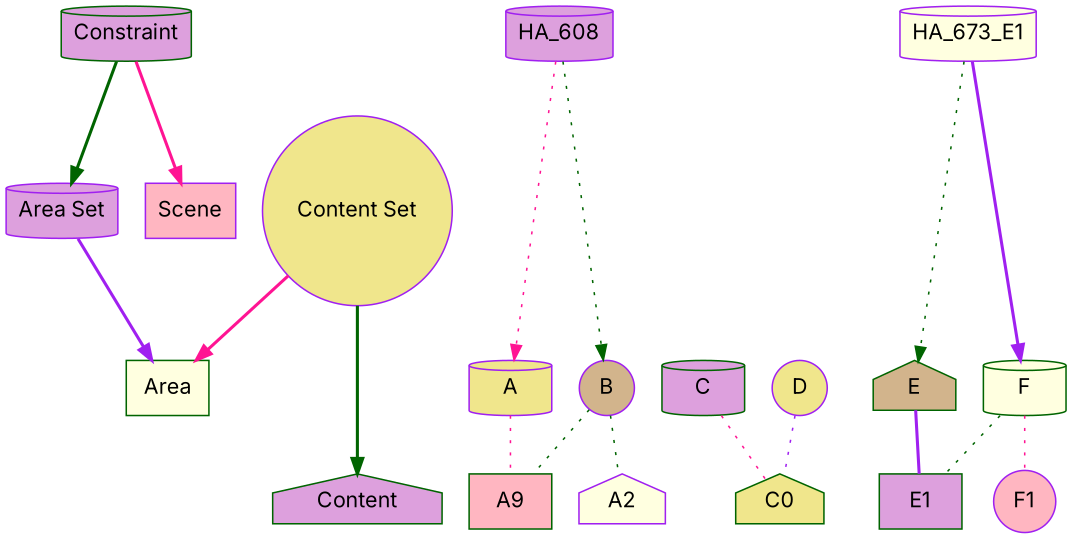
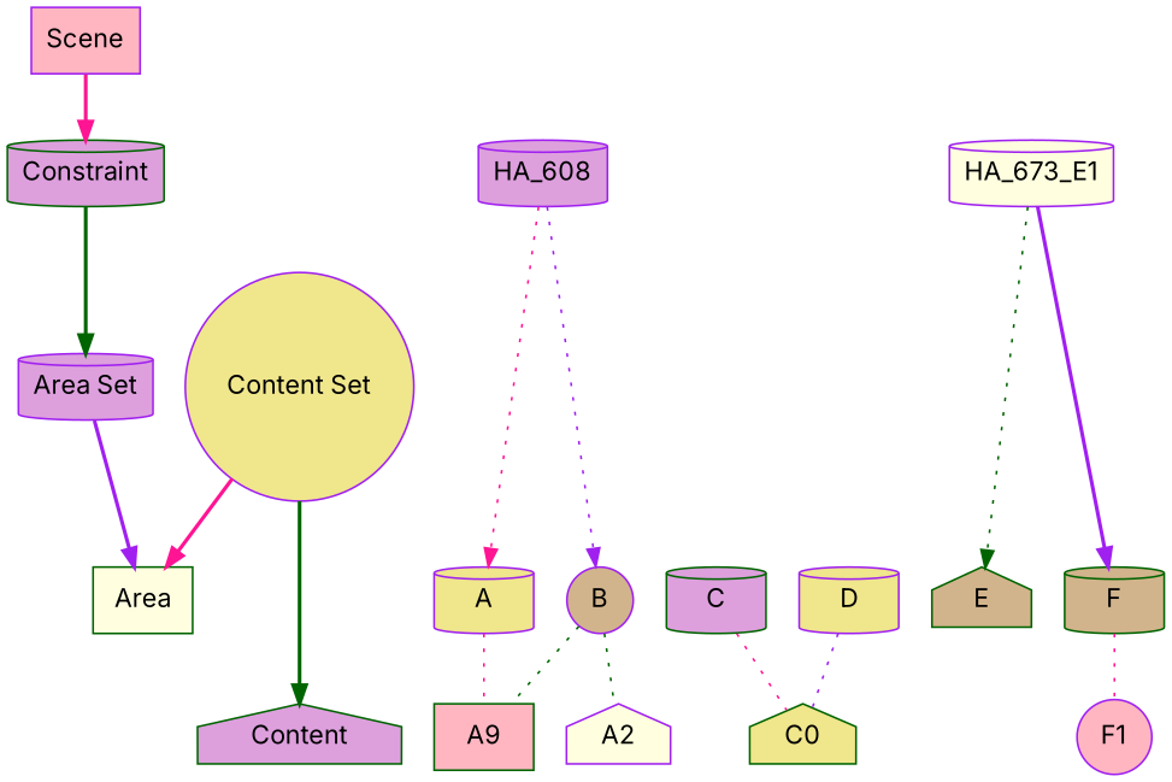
  digraph {
    clusterrank=global
    fontname=Inter
    rankdir=TB
    node [color=purple fillcolor=plum fontname=Inter shape=cylinder style=filled]
    edge [color=deeppink fontname=Inter style=dotted]
    Area [color=darkgreen fillcolor=lightyellow shape=box]
    n2 [fillcolor=khaki label=A]
    n3 [fillcolor=tan label=B shape=circle]
    n4 [color=darkgreen label=C]
-   n5 [fillcolor=khaki label=D shape=circle]
+   n5 [fillcolor=khaki label=D]
    n6 [color=darkgreen fillcolor=tan label=E shape=house]
-   n7 [color=darkgreen fillcolor=lightyellow label=F]
+   n7 [color=darkgreen fillcolor=tan label=F]
    Content [color=darkgreen shape=house]
    n9 [color=darkgreen fillcolor=lightpink label=A9 shape=box]
    n10 [fillcolor=lightyellow label=A2 shape=house]
    n11 [color=darkgreen fillcolor=khaki label=C0 shape=house]
-   n12 [color=darkgreen label=E1 shape=box]
    n13 [fillcolor=lightpink label=F1 shape=circle]
    Constraint [color=darkgreen]
    n15 [label=HA_608]
    n16 [fillcolor=lightyellow label=HA_673_E1]
    "Area Set"
    "Content Set" [fillcolor=khaki shape=circle]
    Scene [fillcolor=lightpink shape=box]
    subgraph sub_1 {
      rank=same
      Area
      n2
      n3
      n4
      n5
      n6
      n7
    }
    subgraph sub_2 {
      rank=same
      Content
      n9
      n10
      n11
-     n12
      n13
    }
    subgraph sub_3 {
      rank=same
      Constraint
      n15
      n16
    }
    subgraph sub_4 {
      rank=same
      Constraint
    }
    subgraph sub_5 {
      rank=same
      Constraint
    }
    subgraph sub_6 {
      "Area Set"
    }
    subgraph sub_7 {
      "Content Set"
    }
    subgraph sub_8 {
      rank=same
      Scene
    }
    n2 -> n9 [dir=none]
    n3 -> n9 [color=darkgreen dir=none]
    n3 -> n10 [color=darkgreen dir=none]
    n4 -> n11 [dir=none]
    n5 -> n11 [color=purple dir=none]
-   n6 -> n12 [color=purple dir=none style=bold]
-   n7 -> n12 [color=darkgreen dir=none]
    n7 -> n13 [dir=none]
    Constraint -> "Area Set" [color=darkgreen style=bold]
    n15 -> n2
-   n15 -> n3 [color=darkgreen]
+   n15 -> n3 [color=purple]
    n16 -> n6 [color=darkgreen]
    n16 -> n7 [color=purple style=bold]
    "Area Set" -> Area [color=purple style=bold]
    "Content Set" -> Area [style=bold]
    "Content Set" -> Content [color=darkgreen style=bold]
-   Constraint -> Scene [style=bold]
+   Scene -> Constraint [style=bold]
  }
